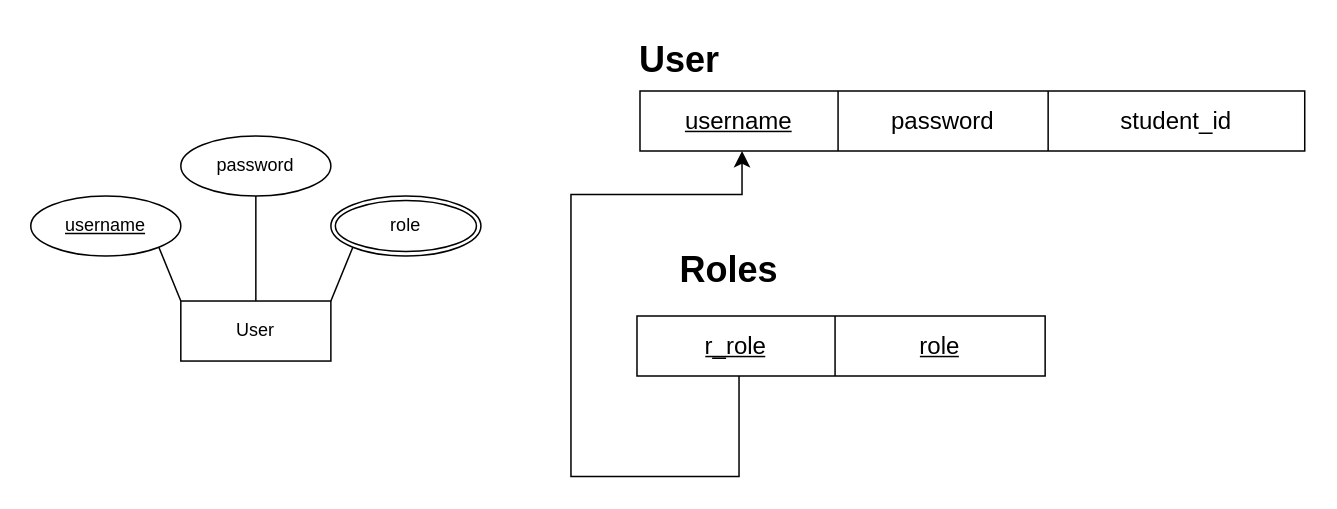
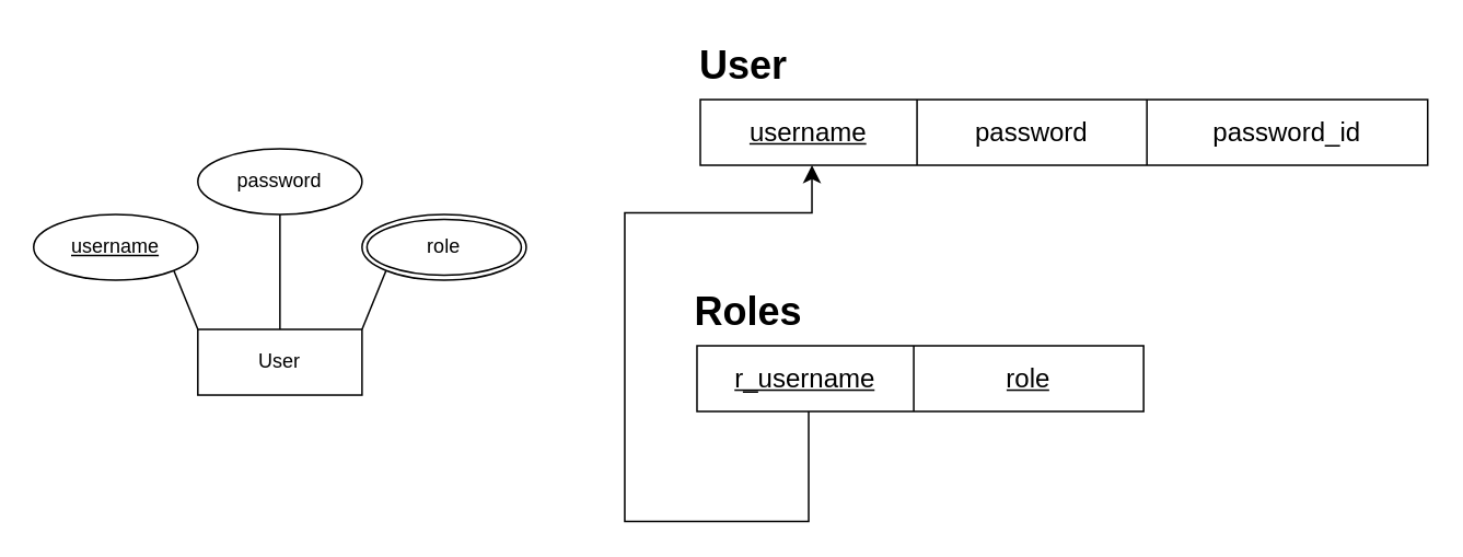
  <mxCell id="0" />
  <mxCell id="1" parent="0" />
  <mxCell id="2" value="User" style="whiteSpace=wrap;html=1;align=center;" parent="1" vertex="1"><mxGeometry x="120" y="200" width="100" height="40" as="geometry" /></mxCell>
  <mxCell id="3" value="&lt;u&gt;username&lt;/u&gt;" style="ellipse;whiteSpace=wrap;html=1;align=center;" parent="1" vertex="1"><mxGeometry x="20" y="130" width="100" height="40" as="geometry" /></mxCell>
  <mxCell id="4" value="password" style="ellipse;whiteSpace=wrap;html=1;align=center;" parent="1" vertex="1"><mxGeometry x="120" y="90" width="100" height="40" as="geometry" /></mxCell>
  <mxCell id="5" value="role" style="ellipse;shape=doubleEllipse;margin=3;whiteSpace=wrap;html=1;align=center;" parent="1" vertex="1"><mxGeometry x="220" y="130" width="100" height="40" as="geometry" /></mxCell>
  <mxCell id="6" value="" style="endArrow=none;html=1;rounded=0;entryX=0;entryY=1;entryDx=0;entryDy=0;exitX=1;exitY=0;exitDx=0;exitDy=0;" parent="1" source="2" target="5" edge="1"><mxGeometry width="50" height="50" relative="1" as="geometry"><mxPoint x="150" y="230" as="sourcePoint" /><mxPoint x="200" y="180" as="targetPoint" /></mxGeometry></mxCell>
  <mxCell id="7" value="" style="endArrow=none;html=1;rounded=0;entryX=0.5;entryY=1;entryDx=0;entryDy=0;exitX=0.5;exitY=0;exitDx=0;exitDy=0;" parent="1" source="2" target="4" edge="1"><mxGeometry width="50" height="50" relative="1" as="geometry"><mxPoint x="150" y="230" as="sourcePoint" /><mxPoint x="200" y="180" as="targetPoint" /></mxGeometry></mxCell>
  <mxCell id="8" value="" style="endArrow=none;html=1;rounded=0;entryX=1;entryY=1;entryDx=0;entryDy=0;exitX=0;exitY=0;exitDx=0;exitDy=0;" parent="1" source="2" target="3" edge="1"><mxGeometry width="50" height="50" relative="1" as="geometry"><mxPoint x="150" y="230" as="sourcePoint" /><mxPoint x="200" y="180" as="targetPoint" /></mxGeometry></mxCell>
  <mxCell id="9" value="" style="shape=table;startSize=0;container=1;collapsible=0;childLayout=tableLayout;fontSize=16;" vertex="1" parent="1"><mxGeometry x="426" y="60" width="443" height="40" as="geometry" /></mxCell>
  <mxCell id="10" value="" style="shape=tableRow;horizontal=0;startSize=0;swimlaneHead=0;swimlaneBody=0;strokeColor=inherit;top=0;left=0;bottom=0;right=0;collapsible=0;dropTarget=0;fillColor=none;points=[[0,0.5],[1,0.5]];portConstraint=eastwest;fontSize=16;" vertex="1" parent="9"><mxGeometry width="443" height="40" as="geometry" /></mxCell>
  <mxCell id="11" value="&lt;u&gt;username&lt;/u&gt;" style="shape=partialRectangle;html=1;whiteSpace=wrap;connectable=0;strokeColor=inherit;overflow=hidden;fillColor=none;top=0;left=0;bottom=0;right=0;pointerEvents=1;fontSize=16;" vertex="1" parent="10"><mxGeometry width="132" height="40" as="geometry"><mxRectangle width="132" height="40" as="alternateBounds" /></mxGeometry></mxCell>
  <mxCell id="12" value="password" style="shape=partialRectangle;html=1;whiteSpace=wrap;connectable=0;strokeColor=inherit;overflow=hidden;fillColor=none;top=0;left=0;bottom=0;right=0;pointerEvents=1;fontSize=16;" vertex="1" parent="10"><mxGeometry x="132" width="140" height="40" as="geometry"><mxRectangle width="140" height="40" as="alternateBounds" /></mxGeometry></mxCell>
- <mxCell id="13" value="student_id" style="shape=partialRectangle;html=1;whiteSpace=wrap;connectable=0;strokeColor=inherit;overflow=hidden;fillColor=none;top=0;left=0;bottom=0;right=0;pointerEvents=1;fontSize=16;" vertex="1" parent="10"><mxGeometry x="272" width="171" height="40" as="geometry"><mxRectangle width="171" height="40" as="alternateBounds" /></mxGeometry></mxCell>
+ <mxCell id="13" value="password_id" style="shape=partialRectangle;html=1;whiteSpace=wrap;connectable=0;strokeColor=inherit;overflow=hidden;fillColor=none;top=0;left=0;bottom=0;right=0;pointerEvents=1;fontSize=16;" vertex="1" parent="10"><mxGeometry x="272" width="171" height="40" as="geometry"><mxRectangle width="171" height="40" as="alternateBounds" /></mxGeometry></mxCell>
  <mxCell id="14" value="User" style="text;strokeColor=none;fillColor=none;html=1;fontSize=24;fontStyle=1;verticalAlign=middle;align=center;" vertex="1" parent="1"><mxGeometry x="426" y="20" width="51" height="40" as="geometry" /></mxCell>
  <mxCell id="15" value="" style="shape=table;startSize=0;container=1;collapsible=0;childLayout=tableLayout;fontSize=16;" vertex="1" parent="1"><mxGeometry x="424" y="210" width="272" height="40" as="geometry" /></mxCell>
  <mxCell id="16" value="" style="shape=tableRow;horizontal=0;startSize=0;swimlaneHead=0;swimlaneBody=0;strokeColor=inherit;top=0;left=0;bottom=0;right=0;collapsible=0;dropTarget=0;fillColor=none;points=[[0,0.5],[1,0.5]];portConstraint=eastwest;fontSize=16;" vertex="1" parent="15"><mxGeometry width="272" height="40" as="geometry" /></mxCell>
- <mxCell id="17" value="&lt;u&gt;r_role&lt;/u&gt;" style="shape=partialRectangle;html=1;whiteSpace=wrap;connectable=0;strokeColor=inherit;overflow=hidden;fillColor=none;top=0;left=0;bottom=0;right=0;pointerEvents=1;fontSize=16;" vertex="1" parent="16"><mxGeometry width="132" height="40" as="geometry"><mxRectangle width="132" height="40" as="alternateBounds" /></mxGeometry></mxCell>
+ <mxCell id="17" value="&lt;u&gt;r_username&lt;/u&gt;" style="shape=partialRectangle;html=1;whiteSpace=wrap;connectable=0;strokeColor=inherit;overflow=hidden;fillColor=none;top=0;left=0;bottom=0;right=0;pointerEvents=1;fontSize=16;" vertex="1" parent="16"><mxGeometry width="132" height="40" as="geometry"><mxRectangle width="132" height="40" as="alternateBounds" /></mxGeometry></mxCell>
  <mxCell id="18" value="&lt;u&gt;role&lt;/u&gt;" style="shape=partialRectangle;html=1;whiteSpace=wrap;connectable=0;strokeColor=inherit;overflow=hidden;fillColor=none;top=0;left=0;bottom=0;right=0;pointerEvents=1;fontSize=16;" vertex="1" parent="16"><mxGeometry x="132" width="140" height="40" as="geometry"><mxRectangle width="140" height="40" as="alternateBounds" /></mxGeometry></mxCell>
- <mxCell id="19" value="Roles" style="text;strokeColor=none;fillColor=none;html=1;fontSize=24;fontStyle=1;verticalAlign=middle;align=center;" vertex="1" parent="1"><mxGeometry x="454" y="160" width="62" height="40" as="geometry" /></mxCell>
+ <mxCell id="19" value="Roles" style="text;strokeColor=none;fillColor=none;html=1;fontSize=24;fontStyle=1;verticalAlign=middle;align=center;" vertex="1" parent="1"><mxGeometry x="424" y="170" width="62" height="40" as="geometry" /></mxCell>
  <mxCell id="20" value="" style="edgeStyle=segmentEdgeStyle;endArrow=classic;html=1;curved=0;rounded=0;endSize=8;startSize=8;exitX=0.25;exitY=1;exitDx=0;exitDy=0;" edge="1" parent="1" source="15"><mxGeometry width="50" height="50" relative="1" as="geometry"><mxPoint x="332" y="138" as="sourcePoint" /><mxPoint x="494" y="100" as="targetPoint" /><Array as="points"><mxPoint x="492" y="317" /><mxPoint x="380" y="317" /><mxPoint x="380" y="129" /><mxPoint x="494" y="129" /></Array></mxGeometry></mxCell>
